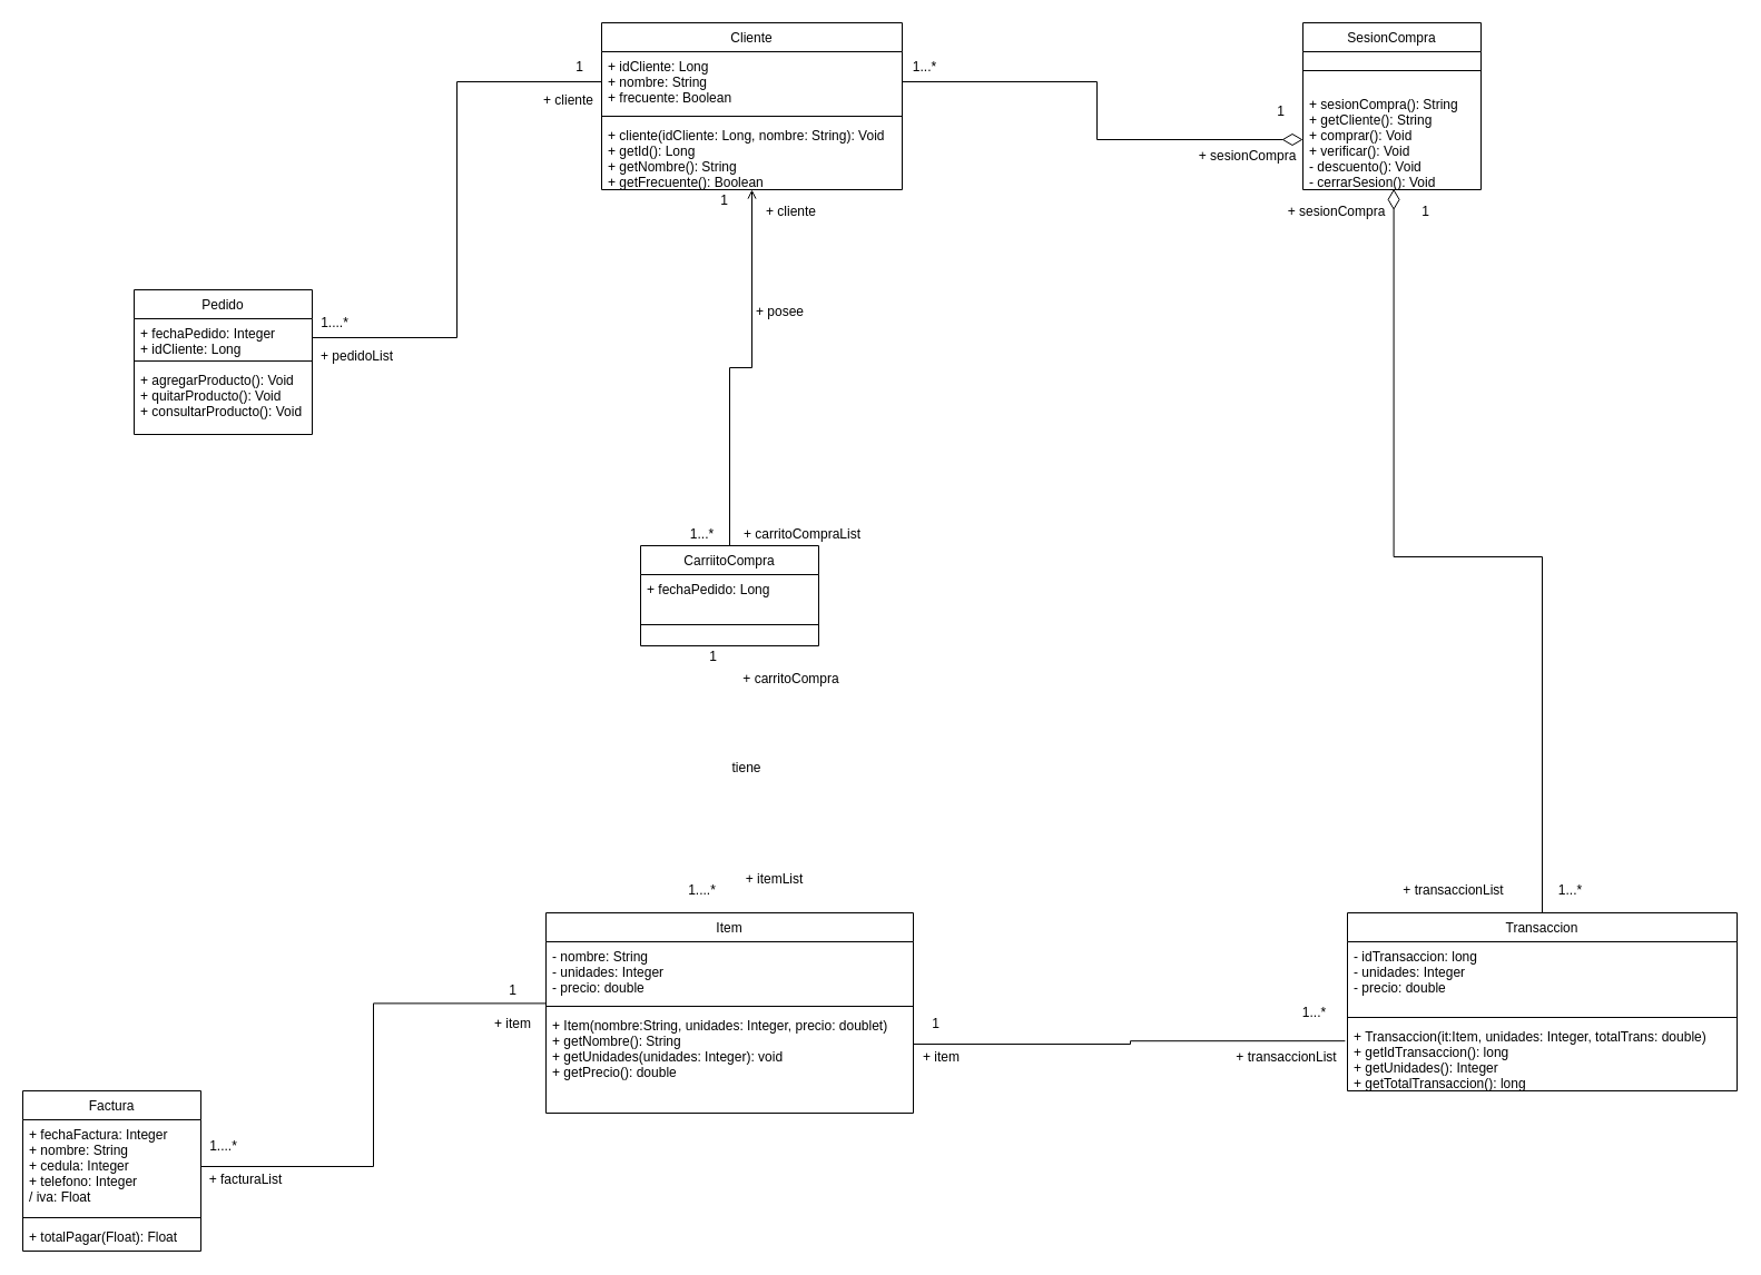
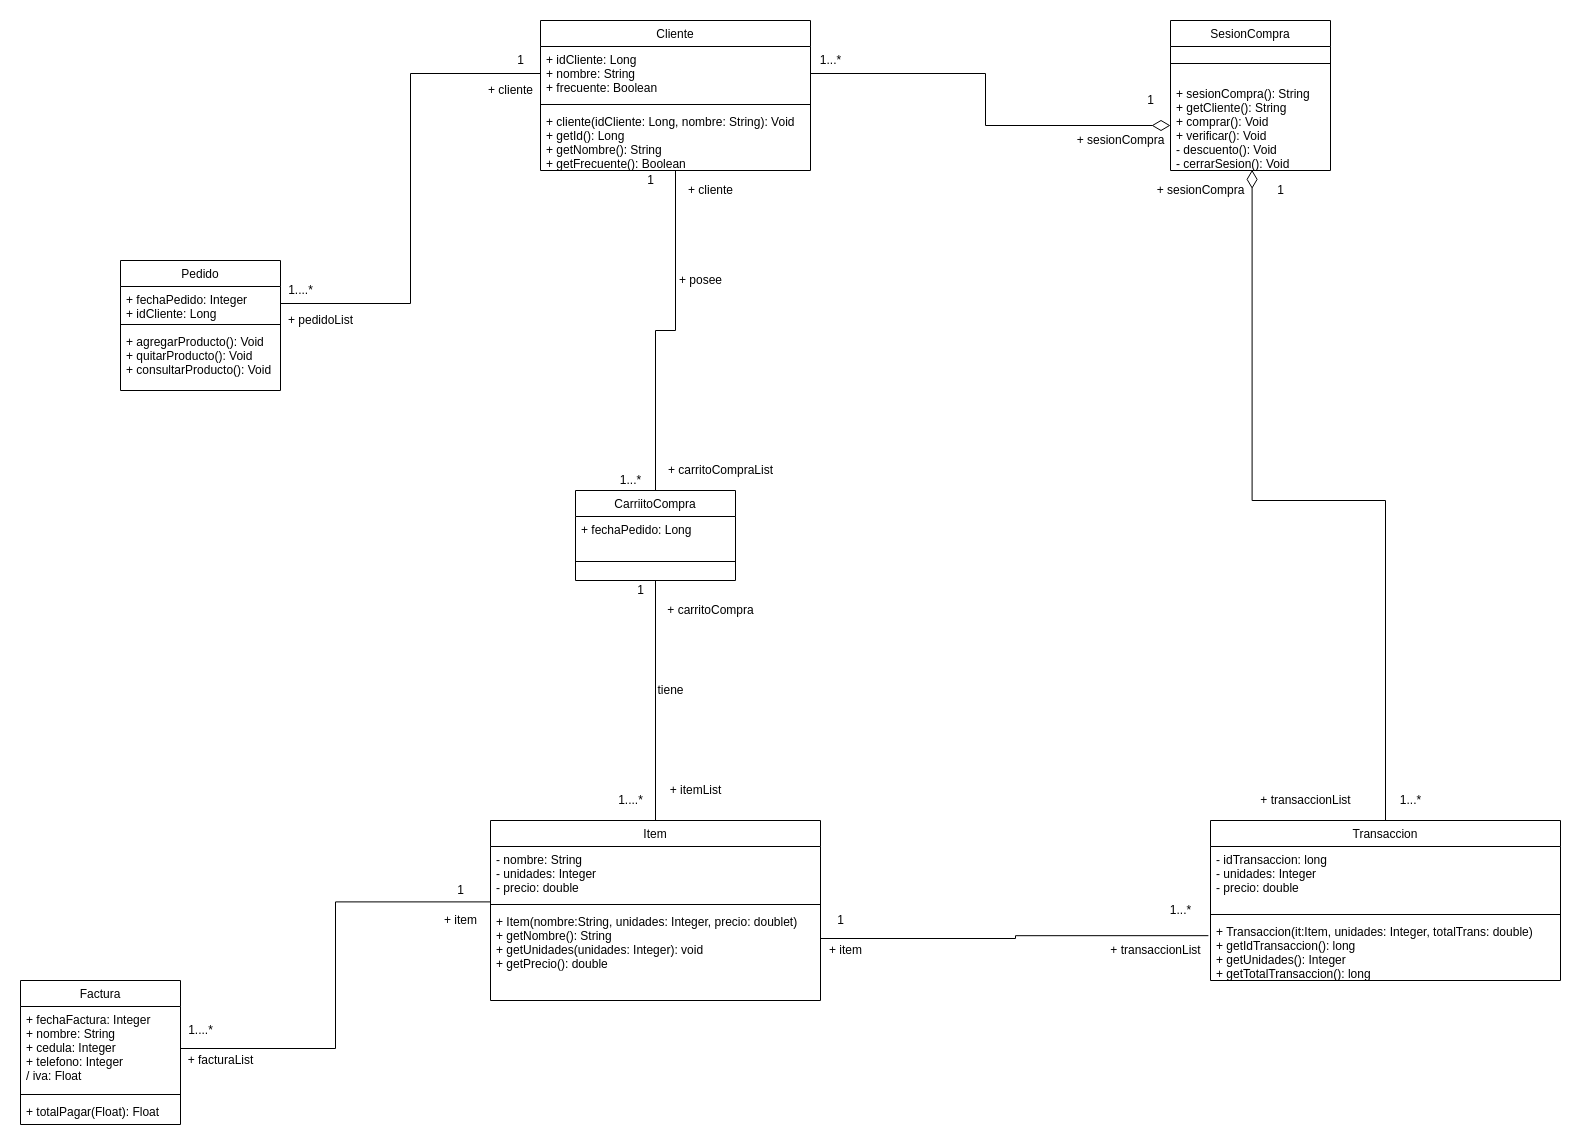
  <mxCell id="0" />
  <mxCell id="1" parent="0" />
+ <mxCell id="2" style="edgeStyle=orthogonalEdgeStyle;rounded=0;orthogonalLoop=1;jettySize=auto;html=1;exitX=0.5;exitY=0;exitDx=0;exitDy=0;entryX=0.5;entryY=1;entryDx=0;entryDy=0;endArrow=none;endFill=0;" edge="1" parent="1" source="3" target="22"><mxGeometry relative="1" as="geometry" /></mxCell>
  <mxCell id="3" value="Item" style="swimlane;fontStyle=0;align=center;verticalAlign=top;childLayout=stackLayout;horizontal=1;startSize=26;horizontalStack=0;resizeParent=1;resizeLast=0;collapsible=1;marginBottom=0;rounded=0;shadow=0;strokeWidth=1;" parent="1" vertex="1"><mxGeometry x="490" y="820" width="330" height="180" as="geometry"><mxRectangle x="130" y="380" width="160" height="26" as="alternateBounds" /></mxGeometry></mxCell>
  <mxCell id="4" value="- nombre: String&#10;- unidades: Integer&#10;- precio: double" style="text;align=left;verticalAlign=top;spacingLeft=4;spacingRight=4;overflow=hidden;rotatable=0;points=[[0,0.5],[1,0.5]];portConstraint=eastwest;rounded=0;shadow=0;html=0;" parent="3" vertex="1"><mxGeometry y="26" width="330" height="54" as="geometry" /></mxCell>
  <mxCell id="5" value="" style="line;html=1;strokeWidth=1;align=left;verticalAlign=middle;spacingTop=-1;spacingLeft=3;spacingRight=3;rotatable=0;labelPosition=right;points=[];portConstraint=eastwest;" parent="3" vertex="1"><mxGeometry y="80" width="330" height="8" as="geometry" /></mxCell>
  <mxCell id="6" value="+ Item(nombre:String, unidades: Integer, precio: doublet)&#10;+ getNombre(): String&#10;+ getUnidades(unidades: Integer): void&#10;+ getPrecio(): double" style="text;align=left;verticalAlign=top;spacingLeft=4;spacingRight=4;overflow=hidden;rotatable=0;points=[[0,0.5],[1,0.5]];portConstraint=eastwest;" parent="3" vertex="1"><mxGeometry y="88" width="330" height="60" as="geometry" /></mxCell>
  <mxCell id="7" style="edgeStyle=orthogonalEdgeStyle;rounded=0;orthogonalLoop=1;jettySize=auto;html=1;exitX=0.5;exitY=0;exitDx=0;exitDy=0;entryX=0.51;entryY=0.993;entryDx=0;entryDy=0;entryPerimeter=0;endArrow=diamondThin;endFill=0;endSize=16;" edge="1" parent="1" source="8" target="37"><mxGeometry relative="1" as="geometry" /></mxCell>
  <mxCell id="8" value="Transaccion" style="swimlane;fontStyle=0;align=center;verticalAlign=top;childLayout=stackLayout;horizontal=1;startSize=26;horizontalStack=0;resizeParent=1;resizeLast=0;collapsible=1;marginBottom=0;rounded=0;shadow=0;strokeWidth=1;" parent="1" vertex="1"><mxGeometry x="1210" y="820" width="350" height="160" as="geometry"><mxRectangle x="340" y="380" width="170" height="26" as="alternateBounds" /></mxGeometry></mxCell>
  <mxCell id="9" value="- idTransaccion: long&#10;- unidades: Integer&#10;- precio: double&#10;" style="text;align=left;verticalAlign=top;spacingLeft=4;spacingRight=4;overflow=hidden;rotatable=0;points=[[0,0.5],[1,0.5]];portConstraint=eastwest;" parent="8" vertex="1"><mxGeometry y="26" width="350" height="64" as="geometry" /></mxCell>
  <mxCell id="10" value="" style="line;html=1;strokeWidth=1;align=left;verticalAlign=middle;spacingTop=-1;spacingLeft=3;spacingRight=3;rotatable=0;labelPosition=right;points=[];portConstraint=eastwest;" parent="8" vertex="1"><mxGeometry y="90" width="350" height="8" as="geometry" /></mxCell>
  <mxCell id="11" value="+ Transaccion(it:Item, unidades: Integer, totalTrans: double)&#10;+ getIdTransaccion(): long&#10;+ getUnidades(): Integer&#10;+ getTotalTransaccion(): long" style="text;align=left;verticalAlign=top;spacingLeft=4;spacingRight=4;overflow=hidden;rotatable=0;points=[[0,0.5],[1,0.5]];portConstraint=eastwest;rounded=0;shadow=0;html=0;" parent="8" vertex="1"><mxGeometry y="98" width="350" height="62" as="geometry" /></mxCell>
  <mxCell id="12" style="edgeStyle=orthogonalEdgeStyle;rounded=0;orthogonalLoop=1;jettySize=auto;html=1;exitX=1;exitY=0.5;exitDx=0;exitDy=0;entryX=-0.006;entryY=0.277;entryDx=0;entryDy=0;entryPerimeter=0;endArrow=none;endFill=0;" parent="1" source="6" target="11" edge="1"><mxGeometry relative="1" as="geometry" /></mxCell>
  <mxCell id="13" value="Cliente" style="swimlane;fontStyle=0;align=center;verticalAlign=top;childLayout=stackLayout;horizontal=1;startSize=26;horizontalStack=0;resizeParent=1;resizeParentMax=0;resizeLast=0;collapsible=1;marginBottom=0;" vertex="1" parent="1"><mxGeometry x="540" y="20" width="270" height="150" as="geometry" /></mxCell>
  <mxCell id="14" value="+ idCliente: Long&#10;+ nombre: String&#10;+ frecuente: Boolean" style="text;strokeColor=none;fillColor=none;align=left;verticalAlign=top;spacingLeft=4;spacingRight=4;overflow=hidden;rotatable=0;points=[[0,0.5],[1,0.5]];portConstraint=eastwest;" vertex="1" parent="13"><mxGeometry y="26" width="270" height="54" as="geometry" /></mxCell>
  <mxCell id="15" value="" style="line;strokeWidth=1;fillColor=none;align=left;verticalAlign=middle;spacingTop=-1;spacingLeft=3;spacingRight=3;rotatable=0;labelPosition=right;points=[];portConstraint=eastwest;" vertex="1" parent="13"><mxGeometry y="80" width="270" height="8" as="geometry" /></mxCell>
  <mxCell id="16" value="+ cliente(idCliente: Long, nombre: String): Void&#10;+ getId(): Long&#10;+ getNombre(): String&#10;+ getFrecuente(): Boolean" style="text;strokeColor=none;fillColor=none;align=left;verticalAlign=top;spacingLeft=4;spacingRight=4;overflow=hidden;rotatable=0;points=[[0,0.5],[1,0.5]];portConstraint=eastwest;" vertex="1" parent="13"><mxGeometry y="88" width="270" height="62" as="geometry" /></mxCell>
  <mxCell id="17" value="1" style="text;html=1;align=center;verticalAlign=middle;resizable=0;points=[];autosize=1;strokeColor=none;fillColor=none;" vertex="1" parent="1"><mxGeometry x="830" y="910" width="20" height="20" as="geometry" /></mxCell>
  <mxCell id="18" value="+ item" style="text;html=1;align=center;verticalAlign=middle;resizable=0;points=[];autosize=1;strokeColor=none;fillColor=none;" vertex="1" parent="1"><mxGeometry x="820" y="940" width="50" height="20" as="geometry" /></mxCell>
  <mxCell id="19" value="1...*" style="text;html=1;align=center;verticalAlign=middle;resizable=0;points=[];autosize=1;strokeColor=none;fillColor=none;" vertex="1" parent="1"><mxGeometry x="1160" y="900" width="40" height="20" as="geometry" /></mxCell>
  <mxCell id="20" value="+ transaccionList" style="text;html=1;align=center;verticalAlign=middle;resizable=0;points=[];autosize=1;strokeColor=none;fillColor=none;" vertex="1" parent="1"><mxGeometry x="1100" y="940" width="110" height="20" as="geometry" /></mxCell>
- <mxCell id="21" style="edgeStyle=orthogonalEdgeStyle;rounded=0;orthogonalLoop=1;jettySize=auto;html=1;exitX=0.5;exitY=0;exitDx=0;exitDy=0;entryX=0.5;entryY=1;entryDx=0;entryDy=0;endArrow=open;endFill=0;" edge="1" parent="1" source="22" target="13"><mxGeometry relative="1" as="geometry" /></mxCell>
+ <mxCell id="21" style="edgeStyle=orthogonalEdgeStyle;rounded=0;orthogonalLoop=1;jettySize=auto;html=1;exitX=0.5;exitY=0;exitDx=0;exitDy=0;entryX=0.5;entryY=1;entryDx=0;entryDy=0;endArrow=none;endFill=0;" edge="1" parent="1" source="22" target="13"><mxGeometry relative="1" as="geometry" /></mxCell>
  <mxCell id="22" value="CarriitoCompra" style="swimlane;fontStyle=0;align=center;verticalAlign=top;childLayout=stackLayout;horizontal=1;startSize=26;horizontalStack=0;resizeParent=1;resizeParentMax=0;resizeLast=0;collapsible=1;marginBottom=0;" vertex="1" parent="1"><mxGeometry x="575" y="490" width="160" height="90" as="geometry" /></mxCell>
  <mxCell id="23" value="+ fechaPedido: Long" style="text;strokeColor=none;fillColor=none;align=left;verticalAlign=top;spacingLeft=4;spacingRight=4;overflow=hidden;rotatable=0;points=[[0,0.5],[1,0.5]];portConstraint=eastwest;" vertex="1" parent="22"><mxGeometry y="26" width="160" height="26" as="geometry" /></mxCell>
  <mxCell id="24" value="" style="line;strokeWidth=1;fillColor=none;align=left;verticalAlign=middle;spacingTop=-1;spacingLeft=3;spacingRight=3;rotatable=0;labelPosition=right;points=[];portConstraint=eastwest;" vertex="1" parent="22"><mxGeometry y="52" width="160" height="38" as="geometry" /></mxCell>
  <mxCell id="25" value="1" style="text;html=1;align=center;verticalAlign=middle;resizable=0;points=[];autosize=1;strokeColor=none;fillColor=none;" vertex="1" parent="1"><mxGeometry x="630" y="580" width="20" height="20" as="geometry" /></mxCell>
  <mxCell id="26" value="+ carritoCompra" style="text;html=1;align=center;verticalAlign=middle;resizable=0;points=[];autosize=1;strokeColor=none;fillColor=none;" vertex="1" parent="1"><mxGeometry x="660" y="600" width="100" height="20" as="geometry" /></mxCell>
  <mxCell id="27" value="tiene" style="text;html=1;align=center;verticalAlign=middle;resizable=0;points=[];autosize=1;strokeColor=none;fillColor=none;" vertex="1" parent="1"><mxGeometry x="650" y="680" width="40" height="20" as="geometry" /></mxCell>
  <mxCell id="28" value="1....*" style="text;html=1;align=center;verticalAlign=middle;resizable=0;points=[];autosize=1;strokeColor=none;fillColor=none;" vertex="1" parent="1"><mxGeometry x="610" y="790" width="40" height="20" as="geometry" /></mxCell>
  <mxCell id="29" value="+ itemList" style="text;html=1;align=center;verticalAlign=middle;resizable=0;points=[];autosize=1;strokeColor=none;fillColor=none;" vertex="1" parent="1"><mxGeometry x="660" y="780" width="70" height="20" as="geometry" /></mxCell>
  <mxCell id="30" value="1" style="text;html=1;align=center;verticalAlign=middle;resizable=0;points=[];autosize=1;strokeColor=none;fillColor=none;" vertex="1" parent="1"><mxGeometry x="640" y="170" width="20" height="20" as="geometry" /></mxCell>
  <mxCell id="31" value="+ cliente" style="text;html=1;align=center;verticalAlign=middle;resizable=0;points=[];autosize=1;strokeColor=none;fillColor=none;" vertex="1" parent="1"><mxGeometry x="680" y="180" width="60" height="20" as="geometry" /></mxCell>
  <mxCell id="32" value="+ posee" style="text;html=1;align=center;verticalAlign=middle;resizable=0;points=[];autosize=1;strokeColor=none;fillColor=none;" vertex="1" parent="1"><mxGeometry x="670" y="270" width="60" height="20" as="geometry" /></mxCell>
  <mxCell id="33" value="1...*" style="text;html=1;align=center;verticalAlign=middle;resizable=0;points=[];autosize=1;strokeColor=none;fillColor=none;" vertex="1" parent="1"><mxGeometry x="610" y="470" width="40" height="20" as="geometry" /></mxCell>
- <mxCell id="34" value="+ carritoCompraList" style="text;html=1;align=center;verticalAlign=middle;resizable=0;points=[];autosize=1;strokeColor=none;fillColor=none;" vertex="1" parent="1"><mxGeometry x="660" y="470" width="120" height="20" as="geometry" /></mxCell>
+ <mxCell id="34" value="+ carritoCompraList" style="text;html=1;align=center;verticalAlign=middle;resizable=0;points=[];autosize=1;strokeColor=none;fillColor=none;" vertex="1" parent="1"><mxGeometry x="660" y="460" width="120" height="20" as="geometry" /></mxCell>
  <mxCell id="35" value="SesionCompra" style="swimlane;fontStyle=0;align=center;verticalAlign=top;childLayout=stackLayout;horizontal=1;startSize=26;horizontalStack=0;resizeParent=1;resizeParentMax=0;resizeLast=0;collapsible=1;marginBottom=0;" vertex="1" parent="1"><mxGeometry x="1170" y="20" width="160" height="150" as="geometry" /></mxCell>
  <mxCell id="36" value="" style="line;strokeWidth=1;fillColor=none;align=left;verticalAlign=middle;spacingTop=-1;spacingLeft=3;spacingRight=3;rotatable=0;labelPosition=right;points=[];portConstraint=eastwest;" vertex="1" parent="35"><mxGeometry y="26" width="160" height="34" as="geometry" /></mxCell>
  <mxCell id="37" value="+ sesionCompra(): String&#10;+ getCliente(): String&#10;+ comprar(): Void&#10;+ verificar(): Void&#10;- descuento(): Void&#10;- cerrarSesion(): Void" style="text;strokeColor=none;fillColor=none;align=left;verticalAlign=top;spacingLeft=4;spacingRight=4;overflow=hidden;rotatable=0;points=[[0,0.5],[1,0.5]];portConstraint=eastwest;" vertex="1" parent="35"><mxGeometry y="60" width="160" height="90" as="geometry" /></mxCell>
  <mxCell id="38" style="edgeStyle=orthogonalEdgeStyle;rounded=0;orthogonalLoop=1;jettySize=auto;html=1;exitX=1;exitY=0.5;exitDx=0;exitDy=0;entryX=0;entryY=0.5;entryDx=0;entryDy=0;endArrow=diamondThin;endFill=0;endSize=16;" edge="1" parent="1" source="14" target="37"><mxGeometry relative="1" as="geometry" /></mxCell>
  <mxCell id="39" value="1" style="text;html=1;align=center;verticalAlign=middle;resizable=0;points=[];autosize=1;strokeColor=none;fillColor=none;" vertex="1" parent="1"><mxGeometry x="1140" y="90" width="20" height="20" as="geometry" /></mxCell>
  <mxCell id="40" value="+ sesionCompra" style="text;html=1;align=center;verticalAlign=middle;resizable=0;points=[];autosize=1;strokeColor=none;fillColor=none;" vertex="1" parent="1"><mxGeometry x="1070" y="130" width="100" height="20" as="geometry" /></mxCell>
  <mxCell id="41" value="1...*" style="text;html=1;align=center;verticalAlign=middle;resizable=0;points=[];autosize=1;strokeColor=none;fillColor=none;" vertex="1" parent="1"><mxGeometry x="810" y="50" width="40" height="20" as="geometry" /></mxCell>
  <mxCell id="42" value="1" style="text;html=1;align=center;verticalAlign=middle;resizable=0;points=[];autosize=1;strokeColor=none;fillColor=none;" vertex="1" parent="1"><mxGeometry x="1270" y="180" width="20" height="20" as="geometry" /></mxCell>
  <mxCell id="43" value="+ sesionCompra" style="text;html=1;align=center;verticalAlign=middle;resizable=0;points=[];autosize=1;strokeColor=none;fillColor=none;" vertex="1" parent="1"><mxGeometry x="1150" y="180" width="100" height="20" as="geometry" /></mxCell>
  <mxCell id="44" value="1...*" style="text;html=1;align=center;verticalAlign=middle;resizable=0;points=[];autosize=1;strokeColor=none;fillColor=none;" vertex="1" parent="1"><mxGeometry x="1390" y="790" width="40" height="20" as="geometry" /></mxCell>
  <mxCell id="45" value="+ transaccionList" style="text;html=1;align=center;verticalAlign=middle;resizable=0;points=[];autosize=1;strokeColor=none;fillColor=none;" vertex="1" parent="1"><mxGeometry x="1250" y="790" width="110" height="20" as="geometry" /></mxCell>
  <mxCell id="46" value="Factura" style="swimlane;fontStyle=0;align=center;verticalAlign=top;childLayout=stackLayout;horizontal=1;startSize=26;horizontalStack=0;resizeParent=1;resizeParentMax=0;resizeLast=0;collapsible=1;marginBottom=0;" vertex="1" parent="1"><mxGeometry x="20" y="980" width="160" height="144" as="geometry" /></mxCell>
  <mxCell id="47" value="+ fechaFactura: Integer&#10;+ nombre: String&#10;+ cedula: Integer&#10;+ telefono: Integer&#10;/ iva: Float" style="text;strokeColor=none;fillColor=none;align=left;verticalAlign=top;spacingLeft=4;spacingRight=4;overflow=hidden;rotatable=0;points=[[0,0.5],[1,0.5]];portConstraint=eastwest;" vertex="1" parent="46"><mxGeometry y="26" width="160" height="84" as="geometry" /></mxCell>
  <mxCell id="48" value="" style="line;strokeWidth=1;fillColor=none;align=left;verticalAlign=middle;spacingTop=-1;spacingLeft=3;spacingRight=3;rotatable=0;labelPosition=right;points=[];portConstraint=eastwest;" vertex="1" parent="46"><mxGeometry y="110" width="160" height="8" as="geometry" /></mxCell>
  <mxCell id="49" value="+ totalPagar(Float): Float" style="text;strokeColor=none;fillColor=none;align=left;verticalAlign=top;spacingLeft=4;spacingRight=4;overflow=hidden;rotatable=0;points=[[0,0.5],[1,0.5]];portConstraint=eastwest;" vertex="1" parent="46"><mxGeometry y="118" width="160" height="26" as="geometry" /></mxCell>
  <mxCell id="50" style="edgeStyle=orthogonalEdgeStyle;rounded=0;orthogonalLoop=1;jettySize=auto;html=1;exitX=1;exitY=0.5;exitDx=0;exitDy=0;entryX=0.001;entryY=1.026;entryDx=0;entryDy=0;entryPerimeter=0;endArrow=none;endFill=0;endSize=16;" edge="1" parent="1" source="47" target="4"><mxGeometry relative="1" as="geometry" /></mxCell>
  <mxCell id="51" value="1" style="text;html=1;align=center;verticalAlign=middle;resizable=0;points=[];autosize=1;strokeColor=none;fillColor=none;" vertex="1" parent="1"><mxGeometry x="450" y="880" width="20" height="20" as="geometry" /></mxCell>
  <mxCell id="52" value="+ item" style="text;html=1;align=center;verticalAlign=middle;resizable=0;points=[];autosize=1;strokeColor=none;fillColor=none;" vertex="1" parent="1"><mxGeometry x="435" y="910" width="50" height="20" as="geometry" /></mxCell>
  <mxCell id="53" value="1....*" style="text;html=1;align=center;verticalAlign=middle;resizable=0;points=[];autosize=1;strokeColor=none;fillColor=none;" vertex="1" parent="1"><mxGeometry x="180" y="1020" width="40" height="20" as="geometry" /></mxCell>
  <mxCell id="54" value="+ facturaList" style="text;html=1;align=center;verticalAlign=middle;resizable=0;points=[];autosize=1;strokeColor=none;fillColor=none;" vertex="1" parent="1"><mxGeometry x="180" y="1050" width="80" height="20" as="geometry" /></mxCell>
  <mxCell id="55" value="Pedido" style="swimlane;fontStyle=0;align=center;verticalAlign=top;childLayout=stackLayout;horizontal=1;startSize=26;horizontalStack=0;resizeParent=1;resizeParentMax=0;resizeLast=0;collapsible=1;marginBottom=0;" vertex="1" parent="1"><mxGeometry x="120" y="260" width="160" height="130" as="geometry" /></mxCell>
  <mxCell id="56" value="+ fechaPedido: Integer&#10;+ idCliente: Long" style="text;strokeColor=none;fillColor=none;align=left;verticalAlign=top;spacingLeft=4;spacingRight=4;overflow=hidden;rotatable=0;points=[[0,0.5],[1,0.5]];portConstraint=eastwest;" vertex="1" parent="55"><mxGeometry y="26" width="160" height="34" as="geometry" /></mxCell>
  <mxCell id="57" value="" style="line;strokeWidth=1;fillColor=none;align=left;verticalAlign=middle;spacingTop=-1;spacingLeft=3;spacingRight=3;rotatable=0;labelPosition=right;points=[];portConstraint=eastwest;" vertex="1" parent="55"><mxGeometry y="60" width="160" height="8" as="geometry" /></mxCell>
  <mxCell id="58" value="+ agregarProducto(): Void&#10;+ quitarProducto(): Void&#10;+ consultarProducto(): Void" style="text;strokeColor=none;fillColor=none;align=left;verticalAlign=top;spacingLeft=4;spacingRight=4;overflow=hidden;rotatable=0;points=[[0,0.5],[1,0.5]];portConstraint=eastwest;" vertex="1" parent="55"><mxGeometry y="68" width="160" height="62" as="geometry" /></mxCell>
  <mxCell id="59" style="edgeStyle=orthogonalEdgeStyle;rounded=0;orthogonalLoop=1;jettySize=auto;html=1;exitX=1;exitY=0.5;exitDx=0;exitDy=0;entryX=0;entryY=0.5;entryDx=0;entryDy=0;endArrow=none;endFill=0;endSize=16;" edge="1" parent="1" source="56" target="14"><mxGeometry relative="1" as="geometry" /></mxCell>
  <mxCell id="60" value="1" style="text;html=1;align=center;verticalAlign=middle;resizable=0;points=[];autosize=1;strokeColor=none;fillColor=none;" vertex="1" parent="1"><mxGeometry x="510" y="50" width="20" height="20" as="geometry" /></mxCell>
  <mxCell id="61" value="+ cliente" style="text;html=1;align=center;verticalAlign=middle;resizable=0;points=[];autosize=1;strokeColor=none;fillColor=none;" vertex="1" parent="1"><mxGeometry x="480" y="80" width="60" height="20" as="geometry" /></mxCell>
  <mxCell id="62" value="1....*" style="text;html=1;align=center;verticalAlign=middle;resizable=0;points=[];autosize=1;strokeColor=none;fillColor=none;" vertex="1" parent="1"><mxGeometry x="280" y="280" width="40" height="20" as="geometry" /></mxCell>
  <mxCell id="63" value="+ pedidoList" style="text;html=1;align=center;verticalAlign=middle;resizable=0;points=[];autosize=1;strokeColor=none;fillColor=none;" vertex="1" parent="1"><mxGeometry x="280" y="310" width="80" height="20" as="geometry" /></mxCell>
